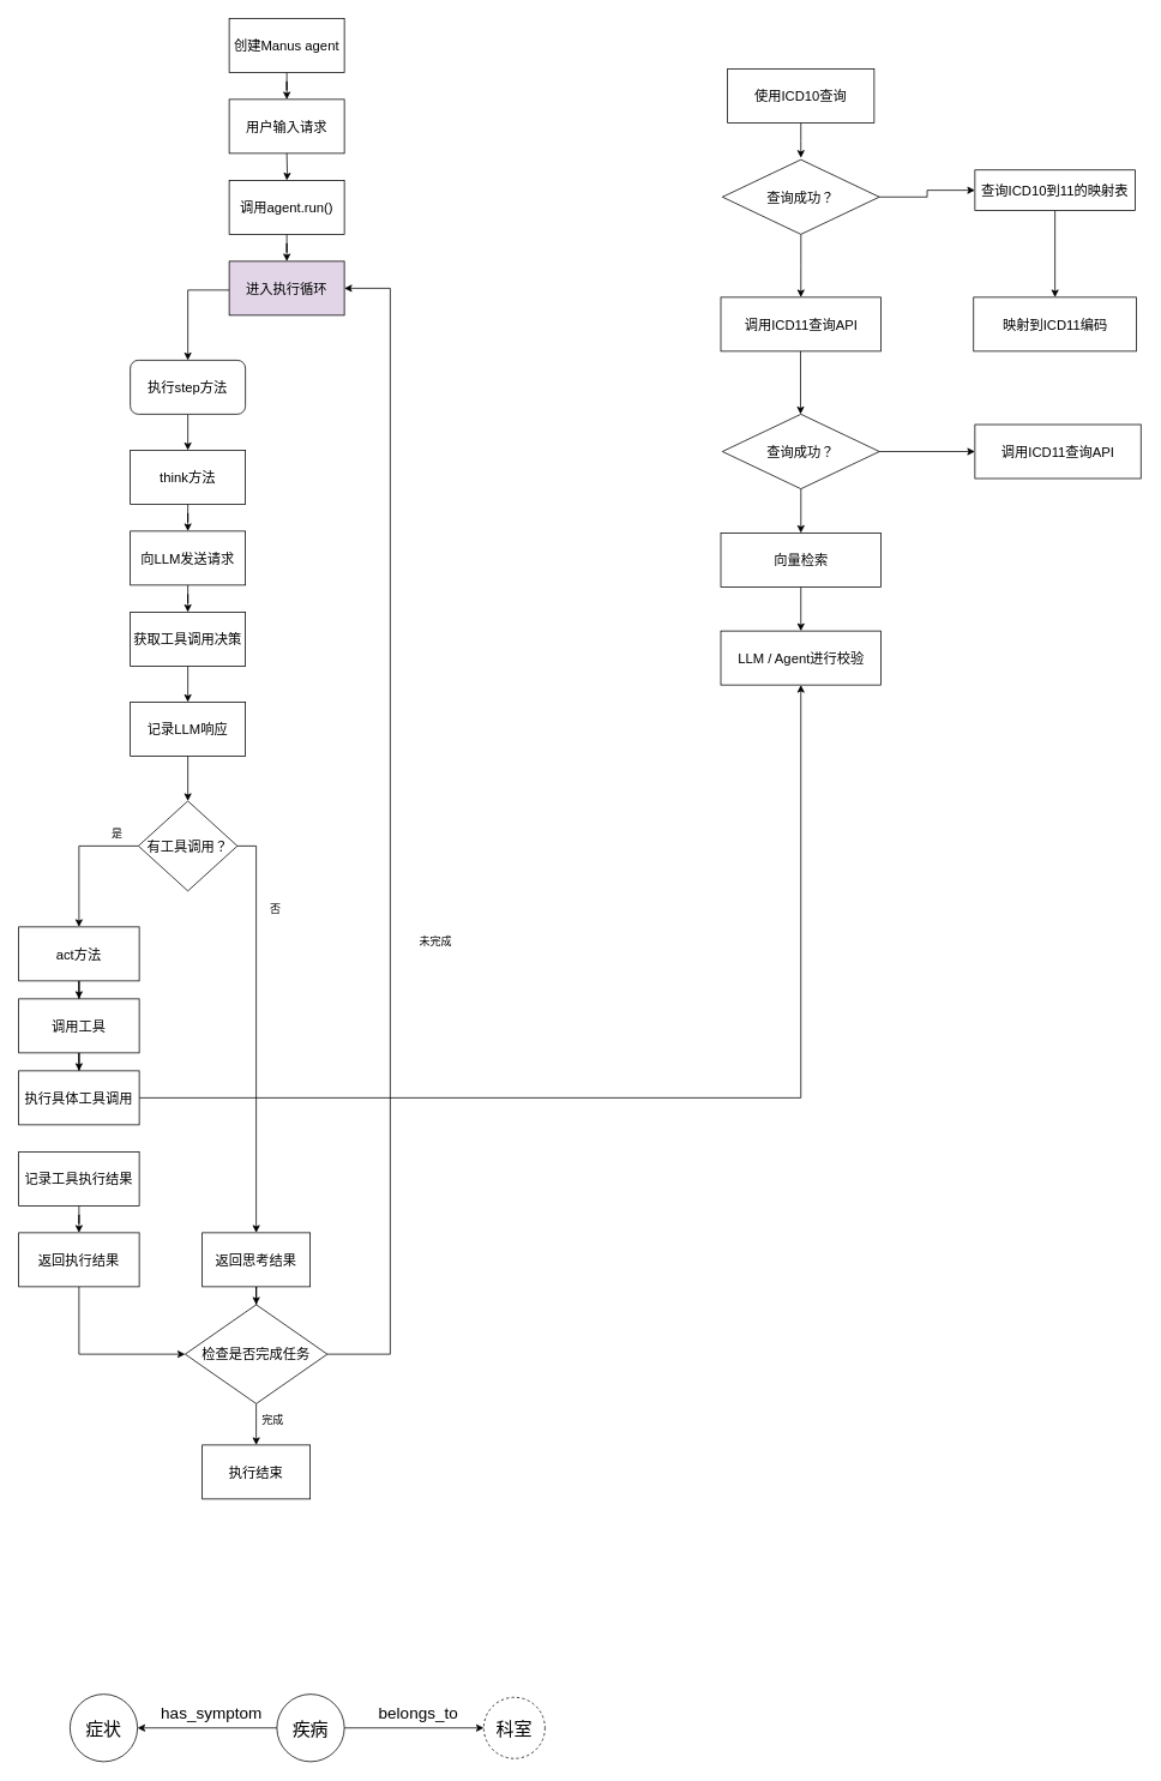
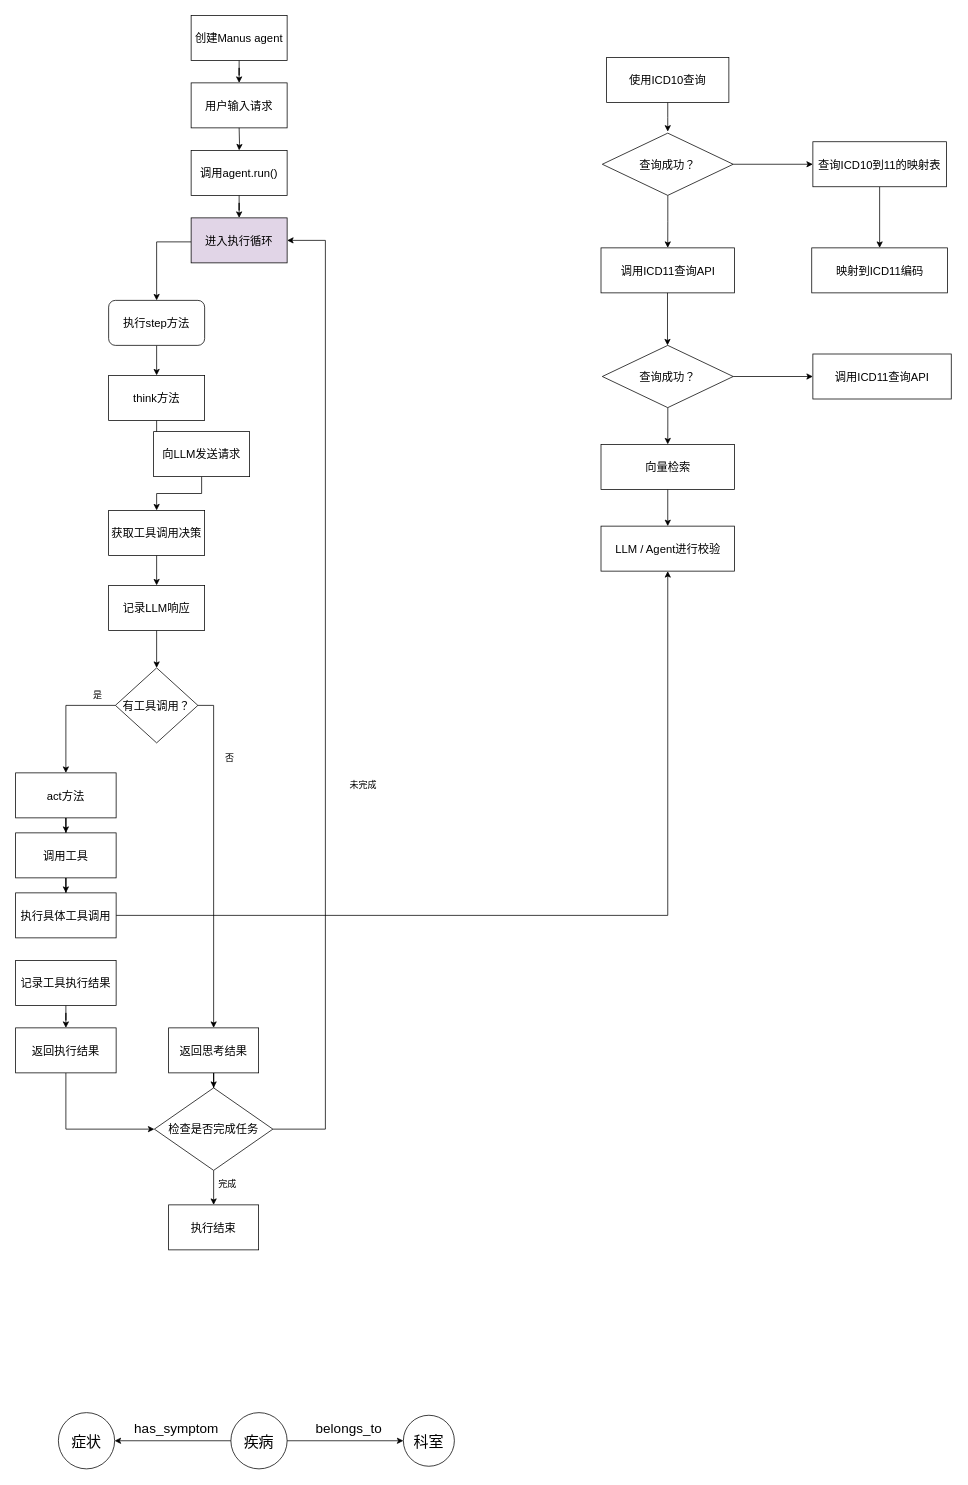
  <mxCell id="0" />
  <mxCell id="1" parent="0" />
  <mxCell id="2" value="用户输入请求" style="rounded=0;whiteSpace=wrap;html=1;fontSize=15;" parent="1" vertex="1"><mxGeometry x="254" y="110" width="128" height="60" as="geometry" /></mxCell>
  <mxCell id="3" style="edgeStyle=orthogonalEdgeStyle;rounded=0;orthogonalLoop=1;jettySize=auto;html=1;" parent="1" target="5" edge="1"><mxGeometry relative="1" as="geometry"><mxPoint x="318" y="170" as="sourcePoint" /></mxGeometry></mxCell>
  <mxCell id="4" style="edgeStyle=orthogonalEdgeStyle;rounded=0;orthogonalLoop=1;jettySize=auto;html=1;" parent="1" source="5" target="7" edge="1"><mxGeometry relative="1" as="geometry" /></mxCell>
  <mxCell id="5" value="调用agent.run()" style="rounded=0;whiteSpace=wrap;html=1;fontSize=15;" parent="1" vertex="1"><mxGeometry x="254" y="200" width="128" height="60" as="geometry" /></mxCell>
  <mxCell id="6" style="edgeStyle=orthogonalEdgeStyle;rounded=0;orthogonalLoop=1;jettySize=auto;html=1;" parent="1" source="7" target="9" edge="1"><mxGeometry relative="1" as="geometry"><Array as="points"><mxPoint x="208" y="322" /></Array></mxGeometry></mxCell>
  <mxCell id="7" value="进入执行循环" style="rounded=0;whiteSpace=wrap;html=1;fontSize=15;fillColor=#e1d5e7;" parent="1" vertex="1"><mxGeometry x="254" y="290" width="128" height="60" as="geometry" /></mxCell>
  <mxCell id="8" style="edgeStyle=orthogonalEdgeStyle;rounded=0;orthogonalLoop=1;jettySize=auto;html=1;" parent="1" source="9" target="11" edge="1"><mxGeometry relative="1" as="geometry" /></mxCell>
  <mxCell id="9" value="执行step方法" style="whiteSpace=wrap;html=1;fontSize=15;rounded=1;" parent="1" vertex="1"><mxGeometry x="144" y="400" width="128" height="60" as="geometry" /></mxCell>
  <mxCell id="10" style="edgeStyle=orthogonalEdgeStyle;rounded=0;orthogonalLoop=1;jettySize=auto;html=1;" parent="1" source="11" target="13" edge="1"><mxGeometry relative="1" as="geometry" /></mxCell>
  <mxCell id="11" value="think方法" style="rounded=0;whiteSpace=wrap;html=1;fontSize=15;" parent="1" vertex="1"><mxGeometry x="144" y="500" width="128" height="60" as="geometry" /></mxCell>
  <mxCell id="12" style="edgeStyle=orthogonalEdgeStyle;rounded=0;orthogonalLoop=1;jettySize=auto;html=1;" parent="1" source="13" target="15" edge="1"><mxGeometry relative="1" as="geometry" /></mxCell>
- <mxCell id="13" value="向LLM发送请求" style="rounded=0;whiteSpace=wrap;html=1;fontSize=15;" parent="1" vertex="1"><mxGeometry x="144" y="590" width="128" height="60" as="geometry" /></mxCell>
+ <mxCell id="13" value="向LLM发送请求" style="rounded=0;whiteSpace=wrap;html=1;fontSize=15;" parent="1" vertex="1"><mxGeometry x="204" y="575" width="128" height="60" as="geometry" /></mxCell>
  <mxCell id="14" style="edgeStyle=orthogonalEdgeStyle;rounded=0;orthogonalLoop=1;jettySize=auto;html=1;" parent="1" source="15" target="17" edge="1"><mxGeometry relative="1" as="geometry" /></mxCell>
  <mxCell id="15" value="获取工具调用决策" style="rounded=0;whiteSpace=wrap;html=1;fontSize=15;" parent="1" vertex="1"><mxGeometry x="144" y="680" width="128" height="60" as="geometry" /></mxCell>
  <mxCell id="16" style="edgeStyle=orthogonalEdgeStyle;rounded=0;orthogonalLoop=1;jettySize=auto;html=1;entryX=0.5;entryY=0;entryDx=0;entryDy=0;" parent="1" source="17" target="19" edge="1"><mxGeometry relative="1" as="geometry" /></mxCell>
  <mxCell id="17" value="记录LLM响应" style="rounded=0;whiteSpace=wrap;html=1;fontSize=15;" parent="1" vertex="1"><mxGeometry x="144" y="780" width="128" height="60" as="geometry" /></mxCell>
  <mxCell id="18" style="edgeStyle=orthogonalEdgeStyle;rounded=0;orthogonalLoop=1;jettySize=auto;html=1;" parent="1" source="19" target="21" edge="1"><mxGeometry relative="1" as="geometry"><Array as="points"><mxPoint x="87" y="940" /></Array></mxGeometry></mxCell>
  <mxCell id="19" value="有工具调用？" style="rhombus;whiteSpace=wrap;html=1;fontSize=15;" parent="1" vertex="1"><mxGeometry x="153" y="890" width="110" height="100" as="geometry" /></mxCell>
  <mxCell id="20" style="edgeStyle=orthogonalEdgeStyle;rounded=0;orthogonalLoop=1;jettySize=auto;html=1;" parent="1" source="21" target="23" edge="1"><mxGeometry relative="1" as="geometry" /></mxCell>
  <mxCell id="21" value="act方法" style="rounded=0;whiteSpace=wrap;html=1;fontSize=15;" parent="1" vertex="1"><mxGeometry x="20" y="1030" width="134" height="60" as="geometry" /></mxCell>
  <mxCell id="22" style="edgeStyle=orthogonalEdgeStyle;rounded=0;orthogonalLoop=1;jettySize=auto;html=1;" parent="1" source="23" target="25" edge="1"><mxGeometry relative="1" as="geometry" /></mxCell>
  <mxCell id="23" value="调用工具" style="rounded=0;whiteSpace=wrap;html=1;fontSize=15;" parent="1" vertex="1"><mxGeometry x="20" y="1110" width="134" height="60" as="geometry" /></mxCell>
  <mxCell id="24" style="edgeStyle=orthogonalEdgeStyle;rounded=0;orthogonalLoop=1;jettySize=auto;html=1;" parent="1" source="25" target="66" edge="1"><mxGeometry relative="1" as="geometry" /></mxCell>
  <mxCell id="25" value="执行具体工具调用" style="rounded=0;whiteSpace=wrap;html=1;fontSize=15;" parent="1" vertex="1"><mxGeometry x="20" y="1190" width="134" height="60" as="geometry" /></mxCell>
  <mxCell id="26" style="edgeStyle=orthogonalEdgeStyle;rounded=0;orthogonalLoop=1;jettySize=auto;html=1;" parent="1" source="27" target="29" edge="1"><mxGeometry relative="1" as="geometry" /></mxCell>
  <mxCell id="27" value="记录工具执行结果" style="rounded=0;whiteSpace=wrap;html=1;fontSize=15;" parent="1" vertex="1"><mxGeometry x="20" y="1280" width="134" height="60" as="geometry" /></mxCell>
  <mxCell id="28" style="edgeStyle=orthogonalEdgeStyle;rounded=0;orthogonalLoop=1;jettySize=auto;html=1;entryX=0;entryY=0.5;entryDx=0;entryDy=0;" parent="1" source="29" target="34" edge="1"><mxGeometry relative="1" as="geometry"><Array as="points"><mxPoint x="87" y="1505" /></Array></mxGeometry></mxCell>
  <mxCell id="29" value="返回执行结果" style="rounded=0;whiteSpace=wrap;html=1;fontSize=15;" parent="1" vertex="1"><mxGeometry x="20" y="1370" width="134" height="60" as="geometry" /></mxCell>
  <mxCell id="30" style="edgeStyle=orthogonalEdgeStyle;rounded=0;orthogonalLoop=1;jettySize=auto;html=1;" parent="1" source="31" target="34" edge="1"><mxGeometry relative="1" as="geometry" /></mxCell>
  <mxCell id="31" value="返回思考结果" style="rounded=0;whiteSpace=wrap;html=1;fontSize=15;" parent="1" vertex="1"><mxGeometry x="224" y="1370" width="120" height="60" as="geometry" /></mxCell>
  <mxCell id="32" style="edgeStyle=orthogonalEdgeStyle;rounded=0;orthogonalLoop=1;jettySize=auto;html=1;" parent="1" source="34" target="35" edge="1"><mxGeometry relative="1" as="geometry" /></mxCell>
  <mxCell id="33" style="edgeStyle=orthogonalEdgeStyle;rounded=0;orthogonalLoop=1;jettySize=auto;html=1;entryX=1;entryY=0.5;entryDx=0;entryDy=0;" parent="1" source="34" target="7" edge="1"><mxGeometry relative="1" as="geometry"><Array as="points"><mxPoint x="433" y="1505" /><mxPoint x="433" y="320" /></Array></mxGeometry></mxCell>
  <mxCell id="34" value="检查是否完成任务" style="rhombus;whiteSpace=wrap;html=1;fontSize=15;" parent="1" vertex="1"><mxGeometry x="205" y="1450" width="158" height="110" as="geometry" /></mxCell>
  <mxCell id="35" value="执行结束" style="rounded=0;whiteSpace=wrap;html=1;fontSize=15;" parent="1" vertex="1"><mxGeometry x="224" y="1606" width="120" height="60" as="geometry" /></mxCell>
  <mxCell id="36" style="edgeStyle=orthogonalEdgeStyle;rounded=0;orthogonalLoop=1;jettySize=auto;html=1;" parent="1" source="37" target="2" edge="1"><mxGeometry relative="1" as="geometry" /></mxCell>
  <mxCell id="37" value="创建Manus agent" style="rounded=0;whiteSpace=wrap;html=1;fontSize=15;" parent="1" vertex="1"><mxGeometry x="254" y="20" width="128" height="60" as="geometry" /></mxCell>
  <mxCell id="38" value="是" style="text;html=1;align=center;verticalAlign=middle;resizable=0;points=[];autosize=1;strokeColor=none;fillColor=none;" parent="1" vertex="1"><mxGeometry x="114" y="913" width="30" height="26" as="geometry" /></mxCell>
  <mxCell id="39" value="否" style="text;html=1;align=center;verticalAlign=middle;resizable=0;points=[];autosize=1;strokeColor=none;fillColor=none;" parent="1" vertex="1"><mxGeometry x="290" y="998" width="30" height="26" as="geometry" /></mxCell>
  <mxCell id="40" style="edgeStyle=orthogonalEdgeStyle;rounded=0;orthogonalLoop=1;jettySize=auto;html=1;entryX=0.5;entryY=0;entryDx=0;entryDy=0;" parent="1" source="19" target="31" edge="1"><mxGeometry relative="1" as="geometry"><mxPoint x="277" y="1367" as="targetPoint" /><Array as="points"><mxPoint x="284" y="940" /></Array></mxGeometry></mxCell>
  <mxCell id="41" value="未完成" style="text;html=1;align=center;verticalAlign=middle;resizable=0;points=[];autosize=1;strokeColor=none;fillColor=none;" parent="1" vertex="1"><mxGeometry x="456" y="1033" width="54" height="26" as="geometry" /></mxCell>
  <mxCell id="42" value="完成" style="text;html=1;align=center;verticalAlign=middle;resizable=0;points=[];autosize=1;strokeColor=none;fillColor=none;" parent="1" vertex="1"><mxGeometry x="281" y="1565" width="42" height="26" as="geometry" /></mxCell>
  <mxCell id="43" value="症状" style="ellipse;whiteSpace=wrap;html=1;aspect=fixed;fontSize=20;" parent="1" vertex="1"><mxGeometry x="77" y="1883" width="75" height="75" as="geometry" /></mxCell>
  <mxCell id="44" value="疾病" style="ellipse;whiteSpace=wrap;html=1;aspect=fixed;fontSize=20;" parent="1" vertex="1"><mxGeometry x="307" y="1883" width="75" height="75" as="geometry" /></mxCell>
- <mxCell id="45" value="科室" style="ellipse;whiteSpace=wrap;html=1;aspect=fixed;fontSize=20;dashed=1;" parent="1" vertex="1"><mxGeometry x="537" y="1886.5" width="68" height="68" as="geometry" /></mxCell>
+ <mxCell id="45" value="科室" style="ellipse;whiteSpace=wrap;html=1;aspect=fixed;fontSize=20;" parent="1" vertex="1"><mxGeometry x="537" y="1886.5" width="68" height="68" as="geometry" /></mxCell>
  <mxCell id="46" value="" style="endArrow=classic;html=1;rounded=0;exitX=0;exitY=0.5;exitDx=0;exitDy=0;entryX=1;entryY=0.5;entryDx=0;entryDy=0;" parent="1" source="44" target="43" edge="1"><mxGeometry width="50" height="50" relative="1" as="geometry"><mxPoint x="206" y="1924" as="sourcePoint" /><mxPoint x="256" y="1874" as="targetPoint" /></mxGeometry></mxCell>
  <mxCell id="47" value="" style="endArrow=classic;html=1;rounded=0;exitX=1;exitY=0.5;exitDx=0;exitDy=0;entryX=0;entryY=0.5;entryDx=0;entryDy=0;" parent="1" source="44" target="45" edge="1"><mxGeometry width="50" height="50" relative="1" as="geometry"><mxPoint x="539" y="1920" as="sourcePoint" /><mxPoint x="499" y="1866" as="targetPoint" /></mxGeometry></mxCell>
  <mxCell id="48" value="has_symptom" style="text;html=1;align=center;verticalAlign=middle;resizable=0;points=[];autosize=1;strokeColor=none;fillColor=none;fontSize=18;" parent="1" vertex="1"><mxGeometry x="169" y="1886.5" width="130" height="34" as="geometry" /></mxCell>
  <mxCell id="49" value="belongs_to" style="text;html=1;align=center;verticalAlign=middle;resizable=0;points=[];autosize=1;strokeColor=none;fillColor=none;fontSize=18;" parent="1" vertex="1"><mxGeometry x="411" y="1886.5" width="106" height="34" as="geometry" /></mxCell>
  <mxCell id="50" style="edgeStyle=orthogonalEdgeStyle;rounded=0;orthogonalLoop=1;jettySize=auto;html=1;" edge="1" parent="1" source="51"><mxGeometry relative="1" as="geometry"><mxPoint x="889.5" y="175" as="targetPoint" /></mxGeometry></mxCell>
  <mxCell id="51" value="使用ICD10查询" style="rounded=0;whiteSpace=wrap;html=1;fontSize=15;" vertex="1" parent="1"><mxGeometry x="808" y="76" width="163" height="60" as="geometry" /></mxCell>
  <mxCell id="52" style="edgeStyle=orthogonalEdgeStyle;rounded=0;orthogonalLoop=1;jettySize=auto;html=1;entryX=0.5;entryY=0;entryDx=0;entryDy=0;" edge="1" parent="1" source="54" target="58"><mxGeometry relative="1" as="geometry" /></mxCell>
  <mxCell id="53" style="edgeStyle=orthogonalEdgeStyle;rounded=0;orthogonalLoop=1;jettySize=auto;html=1;" edge="1" parent="1" source="54" target="56"><mxGeometry relative="1" as="geometry" /></mxCell>
  <mxCell id="54" value="查询成功？" style="rhombus;whiteSpace=wrap;html=1;fontSize=15;" vertex="1" parent="1"><mxGeometry x="802.25" y="177" width="174.5" height="83" as="geometry" /></mxCell>
  <mxCell id="55" style="edgeStyle=orthogonalEdgeStyle;rounded=0;orthogonalLoop=1;jettySize=auto;html=1;" edge="1" parent="1" source="56" target="57"><mxGeometry relative="1" as="geometry" /></mxCell>
- <mxCell id="56" value="查询ICD10到11的映射表" style="rounded=0;whiteSpace=wrap;html=1;fontSize=15;" vertex="1" parent="1"><mxGeometry x="1083" y="188.5" width="178" height="45" as="geometry" /></mxCell>
+ <mxCell id="56" value="查询ICD10到11的映射表" style="rounded=0;whiteSpace=wrap;html=1;fontSize=15;" vertex="1" parent="1"><mxGeometry x="1083" y="188.5" width="178" height="60" as="geometry" /></mxCell>
  <mxCell id="57" value="映射到ICD11编码" style="rounded=0;whiteSpace=wrap;html=1;fontSize=15;" vertex="1" parent="1"><mxGeometry x="1081.5" y="330" width="181" height="60" as="geometry" /></mxCell>
  <mxCell id="58" value="调用ICD11查询API" style="rounded=0;whiteSpace=wrap;html=1;fontSize=15;" vertex="1" parent="1"><mxGeometry x="800.5" y="330" width="178" height="60" as="geometry" /></mxCell>
  <mxCell id="59" style="edgeStyle=orthogonalEdgeStyle;rounded=0;orthogonalLoop=1;jettySize=auto;html=1;" edge="1" parent="1" source="61" target="63"><mxGeometry relative="1" as="geometry" /></mxCell>
  <mxCell id="60" style="edgeStyle=orthogonalEdgeStyle;rounded=0;orthogonalLoop=1;jettySize=auto;html=1;entryX=0.5;entryY=0;entryDx=0;entryDy=0;" edge="1" parent="1" source="61" target="65"><mxGeometry relative="1" as="geometry" /></mxCell>
  <mxCell id="61" value="查询成功？" style="rhombus;whiteSpace=wrap;html=1;fontSize=15;" vertex="1" parent="1"><mxGeometry x="802.25" y="460" width="174.5" height="83" as="geometry" /></mxCell>
  <mxCell id="62" style="edgeStyle=orthogonalEdgeStyle;rounded=0;orthogonalLoop=1;jettySize=auto;html=1;entryX=0.5;entryY=0;entryDx=0;entryDy=0;" edge="1" parent="1"><mxGeometry relative="1" as="geometry"><mxPoint x="889.16" y="390" as="sourcePoint" /><mxPoint x="889.16" y="460" as="targetPoint" /></mxGeometry></mxCell>
  <mxCell id="63" value="调用ICD11查询API" style="rounded=0;whiteSpace=wrap;html=1;fontSize=15;" vertex="1" parent="1"><mxGeometry x="1083" y="471.5" width="184.5" height="60" as="geometry" /></mxCell>
  <mxCell id="64" style="edgeStyle=orthogonalEdgeStyle;rounded=0;orthogonalLoop=1;jettySize=auto;html=1;" edge="1" parent="1" source="65" target="66"><mxGeometry relative="1" as="geometry" /></mxCell>
  <mxCell id="65" value="向量检索" style="rounded=0;whiteSpace=wrap;html=1;fontSize=15;" vertex="1" parent="1"><mxGeometry x="800.5" y="592" width="178" height="60" as="geometry" /></mxCell>
  <mxCell id="66" value="LLM / Agent进行校验" style="rounded=0;whiteSpace=wrap;html=1;fontSize=15;" vertex="1" parent="1"><mxGeometry x="800.5" y="701" width="178" height="60" as="geometry" /></mxCell>
